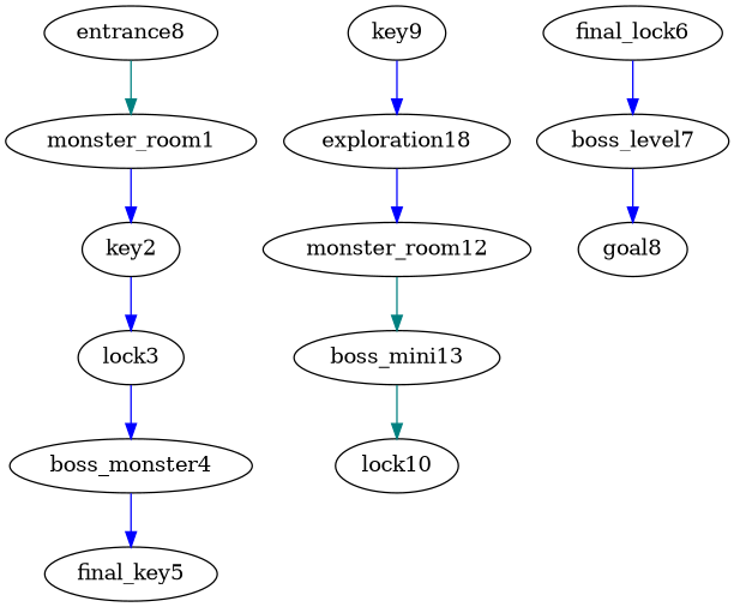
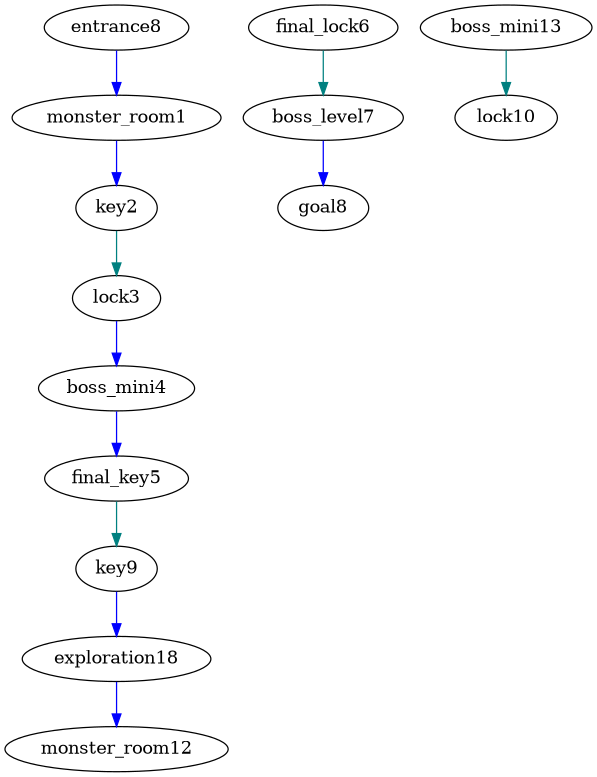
  digraph {
    edge [color=blue]
    n1 [label=entrance8]
    monster_room1
    key2
    lock3
-   boss_mini4 [label=boss_monster4]
+   boss_mini4
    final_key5
    key9
    n8 [label=exploration18]
    monster_room12
    final_lock6
    boss_level7
    goal8
    boss_mini13
    lock10
-   n1 -> monster_room1 [color=teal]
+   n1 -> monster_room1
    monster_room1 -> key2
-   key2 -> lock3
+   key2 -> lock3 [color=teal]
    lock3 -> boss_mini4
    boss_mini4 -> final_key5
+   final_key5 -> key9 [color=teal]
    key9 -> n8
    n8 -> monster_room12
-   monster_room12 -> boss_mini13 [color=teal]
-   final_lock6 -> boss_level7
+   final_lock6 -> boss_level7 [color=teal]
    boss_level7 -> goal8
    boss_mini13 -> lock10 [color=teal]
  }
